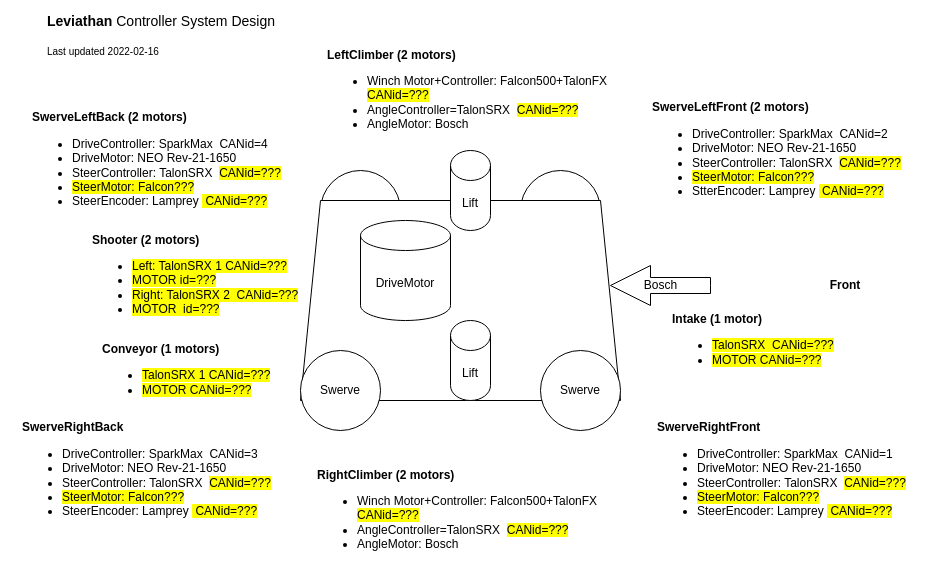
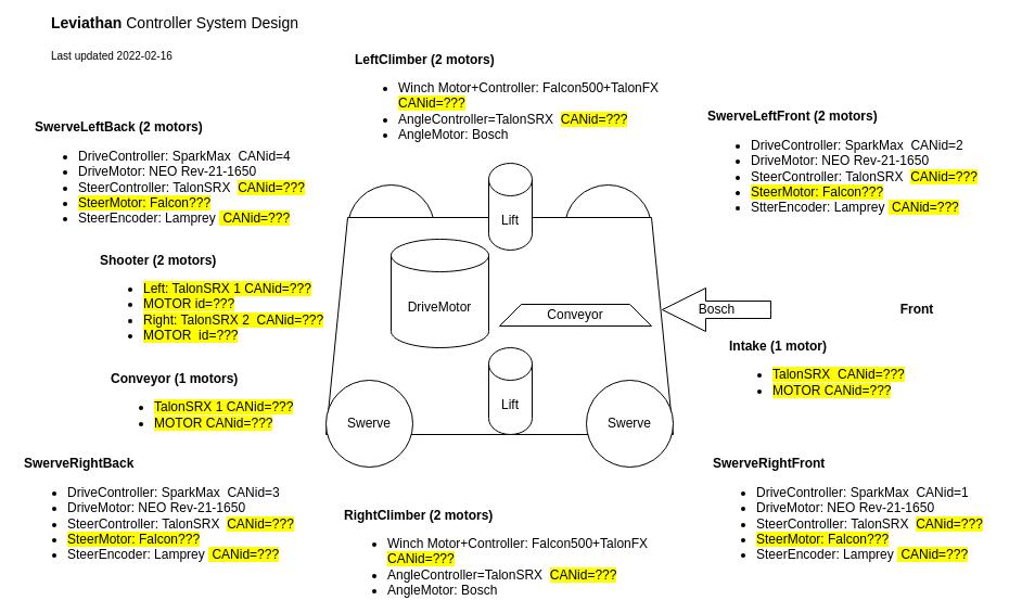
  <mxCell id="0" />
  <mxCell id="1" parent="0" />
  <mxCell id="2" value="" style="ellipse;whiteSpace=wrap;html=1;" parent="1" vertex="1"><mxGeometry x="520" y="170" width="80" height="80" as="geometry" /></mxCell>
  <mxCell id="3" value="" style="ellipse;whiteSpace=wrap;html=1;" parent="1" vertex="1"><mxGeometry x="320" y="170" width="80" height="80" as="geometry" /></mxCell>
  <mxCell id="4" value="" style="shape=trapezoid;perimeter=trapezoidPerimeter;whiteSpace=wrap;html=1;fixedSize=1;" parent="1" vertex="1"><mxGeometry x="300" y="200" width="320" height="200" as="geometry" /></mxCell>
  <mxCell id="5" value="&lt;b&gt;LeftClimber (2 motors)&lt;/b&gt;&lt;br&gt;&lt;ul&gt;&lt;li&gt;Winch Motor+Controller: Falcon500+TalonFX&amp;nbsp; &lt;span style=&quot;background-color: rgb(255 , 255 , 0)&quot;&gt;CANid=???&lt;/span&gt;&lt;br&gt;&lt;/li&gt;&lt;li&gt;AngleController=TalonSRX&amp;nbsp; &lt;span style=&quot;background-color: rgb(255 , 255 , 0)&quot;&gt;CANid=???&lt;/span&gt;&lt;/li&gt;&lt;li&gt;AngleMotor: Bosch&lt;/li&gt;&lt;/ul&gt;" style="text;html=1;strokeColor=none;fillColor=none;align=left;verticalAlign=middle;whiteSpace=wrap;rounded=0;" parent="1" vertex="1"><mxGeometry x="325" y="80" width="310" height="30" as="geometry" /></mxCell>
  <mxCell id="6" value="&lt;b&gt;SwerveRightBack&lt;/b&gt;&lt;br&gt;&lt;ul&gt;&lt;li&gt;DriveController: SparkMax&amp;nbsp; CANid=3&lt;/li&gt;&lt;li&gt;DriveMotor: NEO Rev-21-1650&lt;/li&gt;&lt;li&gt;SteerController: TalonSRX&amp;nbsp; &lt;span style=&quot;background-color: rgb(255 , 255 , 0)&quot;&gt;CANid=???&lt;/span&gt;&lt;/li&gt;&lt;li&gt;&lt;span style=&quot;background-color: rgb(255 , 255 , 0)&quot;&gt;SteerMotor: Falcon???&lt;/span&gt;&lt;/li&gt;&lt;li&gt;SteerEncoder: Lamprey&amp;nbsp;&lt;span style=&quot;background-color: rgb(255 , 255 , 0)&quot;&gt; CANid=???&lt;/span&gt;&lt;/li&gt;&lt;/ul&gt;" style="text;html=1;strokeColor=none;fillColor=none;align=left;verticalAlign=middle;whiteSpace=wrap;rounded=0;" parent="1" vertex="1"><mxGeometry x="20" y="460" width="270" height="30" as="geometry" /></mxCell>
  <mxCell id="7" value="&lt;b&gt;SwerveRightFront&lt;/b&gt;&lt;br&gt;&lt;ul&gt;&lt;li&gt;DriveController: SparkMax&amp;nbsp; CANid=1&lt;/li&gt;&lt;li&gt;DriveMotor: NEO Rev-21-1650&lt;/li&gt;&lt;li&gt;SteerController: TalonSRX&amp;nbsp; &lt;span style=&quot;background-color: rgb(255 , 255 , 0)&quot;&gt;CANid=???&lt;/span&gt;&lt;/li&gt;&lt;li&gt;&lt;span style=&quot;background-color: rgb(255 , 255 , 0)&quot;&gt;SteerMotor: Falcon???&lt;/span&gt;&lt;/li&gt;&lt;li&gt;SteerEncoder: Lamprey&amp;nbsp;&lt;span style=&quot;background-color: rgb(255 , 255 , 0)&quot;&gt; CANid=???&lt;/span&gt;&lt;/li&gt;&lt;/ul&gt;" style="text;html=1;strokeColor=none;fillColor=none;align=left;verticalAlign=middle;whiteSpace=wrap;rounded=0;" parent="1" vertex="1"><mxGeometry x="655" y="460" width="265" height="30" as="geometry" /></mxCell>
  <mxCell id="8" value="&lt;b&gt;SwerveLeftFront (2 motors)&lt;/b&gt;&lt;br&gt;&lt;ul&gt;&lt;li&gt;DriveController: SparkMax&amp;nbsp; CANid=2&lt;/li&gt;&lt;li&gt;DriveMotor: NEO Rev-21-1650&lt;/li&gt;&lt;li&gt;SteerController: TalonSRX&amp;nbsp; &lt;span style=&quot;background-color: rgb(255 , 255 , 0)&quot;&gt;CANid=???&lt;/span&gt;&lt;/li&gt;&lt;li&gt;&lt;span style=&quot;background-color: rgb(255 , 255 , 0)&quot;&gt;SteerMotor: Falcon???&lt;/span&gt;&lt;/li&gt;&lt;li&gt;StterEncoder: Lamprey&amp;nbsp;&lt;span style=&quot;background-color: rgb(255 , 255 , 0)&quot;&gt; CANid=???&lt;/span&gt;&lt;/li&gt;&lt;/ul&gt;" style="text;html=1;strokeColor=none;fillColor=none;align=left;verticalAlign=middle;whiteSpace=wrap;rounded=0;" parent="1" vertex="1"><mxGeometry x="650" y="140" width="270" height="30" as="geometry" /></mxCell>
  <mxCell id="9" value="Front" style="text;html=1;strokeColor=none;fillColor=none;align=center;verticalAlign=middle;whiteSpace=wrap;rounded=0;fontStyle=1" parent="1" vertex="1"><mxGeometry x="815" y="270" width="60" height="30" as="geometry" /></mxCell>
  <mxCell id="10" value="Lift" style="shape=cylinder3;whiteSpace=wrap;html=1;boundedLbl=1;backgroundOutline=1;size=15;" parent="1" vertex="1"><mxGeometry x="450" y="150" width="40" height="80" as="geometry" /></mxCell>
  <mxCell id="11" value="Lift" style="shape=cylinder3;whiteSpace=wrap;html=1;boundedLbl=1;backgroundOutline=1;size=15;" parent="1" vertex="1"><mxGeometry x="450" y="320" width="40" height="80" as="geometry" /></mxCell>
  <mxCell id="12" value="&lt;b&gt;SwerveLeftBack (2 motors)&lt;/b&gt;&lt;br&gt;&lt;ul&gt;&lt;li&gt;DriveController: SparkMax&amp;nbsp; CANid=4&lt;/li&gt;&lt;li&gt;DriveMotor: NEO Rev-21-1650&lt;/li&gt;&lt;li&gt;SteerController: TalonSRX&amp;nbsp; &lt;span style=&quot;background-color: rgb(255 , 255 , 0)&quot;&gt;CANid=???&lt;/span&gt;&lt;/li&gt;&lt;li&gt;&lt;span style=&quot;background-color: rgb(255 , 255 , 0)&quot;&gt;SteerMotor: Falcon???&lt;/span&gt;&lt;/li&gt;&lt;li&gt;SteerEncoder: Lamprey&amp;nbsp;&lt;span style=&quot;background-color: rgb(255 , 255 , 0)&quot;&gt; CANid=???&lt;/span&gt;&lt;/li&gt;&lt;/ul&gt;" style="text;html=1;strokeColor=none;fillColor=none;align=left;verticalAlign=middle;whiteSpace=wrap;rounded=0;" parent="1" vertex="1"><mxGeometry x="30" y="150" width="270" height="30" as="geometry" /></mxCell>
  <mxCell id="13" value="&lt;span style=&quot;color: rgba(0 , 0 , 0 , 0) ; font-family: monospace ; font-size: 0px&quot;&gt;%3CmxGraphModel%3E%3Croot%3E%3CmxCell%20id%3D%220%22%2F%3E%3CmxCell%20id%3D%221%22%20parent%3D%220%22%2F%3E%3CmxCell%20id%3D%222%22%20value%3D%22%26lt%3Bb%26gt%3BLeftClimber%20(Winch%20motor%2C%20Angle%20motor)%26lt%3B%2Fb%26gt%3B%26lt%3Bbr%26gt%3B%26lt%3Bul%26gt%3B%26lt%3Bli%26gt%3B%26lt%3Bspan%26gt%3BTalonSRX%26amp%3Bnbsp%3B%20CANid%3D%3F%3F%3F%26lt%3B%2Fspan%26gt%3B%26lt%3Bbr%26gt%3B%26lt%3B%2Fli%26gt%3B%26lt%3Bli%26gt%3BWinch%3A%20FalconFX%20CANid%3D%3F%3F%3F%26lt%3B%2Fli%26gt%3B%26lt%3Bli%26gt%3BAngleController%3F%3F%3F%26lt%3B%2Fli%26gt%3B%26lt%3Bli%26gt%3BAngle%20Motor%3F%3F%3F%26lt%3B%2Fli%26gt%3B%26lt%3B%2Ful%26gt%3B%22%20style%3D%22text%3Bhtml%3D1%3BstrokeColor%3Dnone%3BfillColor%3Dnone%3Balign%3Dleft%3BverticalAlign%3Dmiddle%3BwhiteSpace%3Dwrap%3Brounded%3D0%3B%22%20vertex%3D%221%22%20parent%3D%221%22%3E%3CmxGeometry%20x%3D%22350%22%20y%3D%2280%22%20width%3D%22250%22%20height%3D%2230%22%20as%3D%22geometry%22%2F%3E%3C%2FmxCell%3E%3C%2Froot%3E%3C%2FmxGraphModel%3E&lt;/span&gt;" style="text;html=1;strokeColor=none;fillColor=none;align=left;verticalAlign=middle;whiteSpace=wrap;rounded=0;" parent="1" vertex="1"><mxGeometry x="370" y="460" width="220" height="30" as="geometry" /></mxCell>
  <mxCell id="14" value="Swerve" style="ellipse;whiteSpace=wrap;html=1;" parent="1" vertex="1"><mxGeometry x="300" y="350" width="80" height="80" as="geometry" /></mxCell>
  <mxCell id="15" value="Swerve" style="ellipse;whiteSpace=wrap;html=1;" parent="1" vertex="1"><mxGeometry x="540" y="350" width="80" height="80" as="geometry" /></mxCell>
  <mxCell id="16" value="Bosch" style="html=1;shadow=0;dashed=0;align=center;verticalAlign=middle;shape=mxgraph.arrows2.arrow;dy=0.6;dx=40;flipH=1;notch=0;" parent="1" vertex="1"><mxGeometry x="610" y="265" width="100" height="40" as="geometry" /></mxCell>
  <mxCell id="17" value="&lt;b&gt;Intake (1 motor)&lt;/b&gt;&lt;br&gt;&lt;ul&gt;&lt;li&gt;&lt;span style=&quot;background-color: rgb(255 , 255 , 0)&quot;&gt;&lt;span&gt;TalonSRX&amp;nbsp; CANid=???&lt;/span&gt;&lt;br&gt;&lt;/span&gt;&lt;/li&gt;&lt;li&gt;&lt;span style=&quot;background-color: rgb(255 , 255 , 0)&quot;&gt;MOTOR CANid=???&lt;/span&gt;&lt;/li&gt;&lt;/ul&gt;" style="text;html=1;strokeColor=none;fillColor=none;align=left;verticalAlign=middle;whiteSpace=wrap;rounded=0;" parent="1" vertex="1"><mxGeometry x="670" y="330" width="220" height="30" as="geometry" /></mxCell>
  <mxCell id="18" value="DriveMotor" style="shape=cylinder3;whiteSpace=wrap;html=1;boundedLbl=1;backgroundOutline=1;size=15;" parent="1" vertex="1"><mxGeometry x="360" y="220" width="90" height="100" as="geometry" /></mxCell>
  <mxCell id="19" value="&lt;b&gt;Shooter (2 motors)&lt;/b&gt;&lt;br&gt;&lt;ul&gt;&lt;li&gt;&lt;span style=&quot;background-color: rgb(255 , 255 , 0)&quot;&gt;&lt;span&gt;Left: TalonSRX 1 CANid=???&lt;/span&gt;&lt;br&gt;&lt;/span&gt;&lt;/li&gt;&lt;li&gt;&lt;span style=&quot;background-color: rgb(255 , 255 , 0)&quot;&gt;MOTOR id=???&lt;/span&gt;&lt;/li&gt;&lt;li&gt;&lt;span style=&quot;background-color: rgb(255 , 255 , 0)&quot;&gt;Right: TalonSRX 2&amp;nbsp; CANid=???&lt;/span&gt;&lt;/li&gt;&lt;li&gt;&lt;span style=&quot;background-color: rgb(255 , 255 , 0)&quot;&gt;MOTOR&amp;nbsp; id=???&lt;/span&gt;&lt;/li&gt;&lt;/ul&gt;" style="text;html=1;strokeColor=none;fillColor=none;align=left;verticalAlign=middle;whiteSpace=wrap;rounded=0;" parent="1" vertex="1"><mxGeometry x="90" y="265" width="220" height="30" as="geometry" /></mxCell>
  <mxCell id="20" value="&lt;b&gt;Conveyor (1 motors)&lt;/b&gt;&lt;br&gt;&lt;ul&gt;&lt;li&gt;&lt;span style=&quot;background-color: rgb(255 , 255 , 0)&quot;&gt;&lt;span&gt;TalonSRX 1 CANid=???&lt;/span&gt;&lt;br&gt;&lt;/span&gt;&lt;/li&gt;&lt;li&gt;&lt;span style=&quot;background-color: rgb(255 , 255 , 0)&quot;&gt;MOTOR CANid=???&lt;/span&gt;&lt;/li&gt;&lt;/ul&gt;" style="text;html=1;strokeColor=none;fillColor=none;align=left;verticalAlign=middle;whiteSpace=wrap;rounded=0;" parent="1" vertex="1"><mxGeometry x="100" y="360" width="220" height="30" as="geometry" /></mxCell>
+ <mxCell id="21" value="Conveyor" style="shape=trapezoid;perimeter=trapezoidPerimeter;whiteSpace=wrap;html=1;fixedSize=1;" parent="1" vertex="1"><mxGeometry x="460" y="280" width="140" height="20" as="geometry" /></mxCell>
  <mxCell id="22" value="&lt;font style=&quot;font-size: 14px&quot;&gt;&lt;b&gt;Leviathan&amp;nbsp;&lt;/b&gt;Controller System Design&lt;/font&gt;&lt;br&gt;&lt;br&gt;&lt;font style=&quot;font-size: 10px&quot;&gt;Last updated 2022-02-16&lt;/font&gt;" style="text;html=1;strokeColor=none;fillColor=none;align=left;verticalAlign=middle;whiteSpace=wrap;rounded=0;" parent="1" vertex="1"><mxGeometry x="45" y="20" width="245" height="30" as="geometry" /></mxCell>
  <mxCell id="23" value="&lt;b&gt;RightClimber (2 motors)&lt;/b&gt;&lt;br&gt;&lt;ul&gt;&lt;li&gt;Winch Motor+Controller: Falcon500+TalonFX&amp;nbsp; &lt;span style=&quot;background-color: rgb(255 , 255 , 0)&quot;&gt;CANid=???&lt;/span&gt;&lt;br&gt;&lt;/li&gt;&lt;li&gt;AngleController=TalonSRX&amp;nbsp; &lt;span style=&quot;background-color: rgb(255 , 255 , 0)&quot;&gt;CANid=???&lt;/span&gt;&lt;/li&gt;&lt;li&gt;AngleMotor: Bosch&lt;/li&gt;&lt;/ul&gt;" style="text;html=1;strokeColor=none;fillColor=none;align=left;verticalAlign=middle;whiteSpace=wrap;rounded=0;" vertex="1" parent="1"><mxGeometry x="315" y="500" width="310" height="30" as="geometry" /></mxCell>
